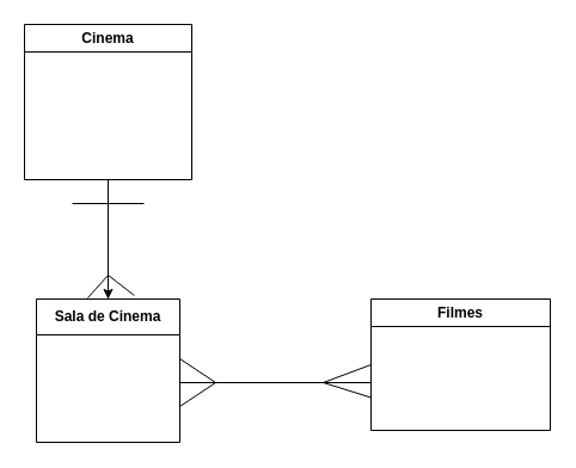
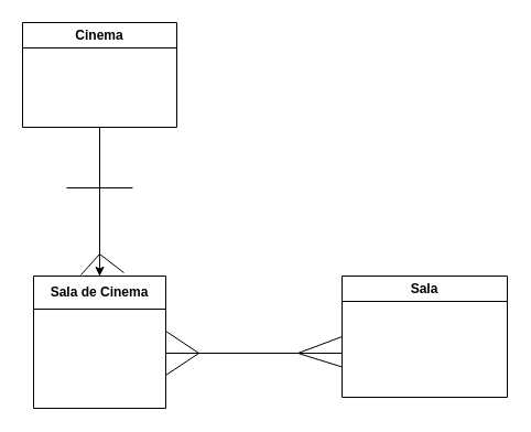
  <mxCell id="0" />
  <mxCell id="1" parent="0" />
- <mxCell id="2" value="Cinema" style="swimlane;whiteSpace=wrap;html=1;" vertex="1" parent="1"><mxGeometry x="20" y="20" width="140" height="130" as="geometry" /></mxCell>
+ <mxCell id="2" value="Cinema" style="swimlane;whiteSpace=wrap;html=1;" vertex="1" parent="1"><mxGeometry x="20" y="20" width="140" height="95" as="geometry" /></mxCell>
  <mxCell id="3" style="edgeStyle=orthogonalEdgeStyle;rounded=0;orthogonalLoop=1;jettySize=auto;html=1;" edge="1" parent="1" source="4"><mxGeometry relative="1" as="geometry"><mxPoint x="90" y="250" as="targetPoint" /></mxGeometry></mxCell>
  <mxCell id="4" value="Sala de Cinema" style="swimlane;whiteSpace=wrap;html=1;startSize=30;" vertex="1" parent="1"><mxGeometry x="30" y="250" width="120" height="120" as="geometry" /></mxCell>
  <mxCell id="5" value="" style="endArrow=none;html=1;rounded=0;entryX=0.5;entryY=1;entryDx=0;entryDy=0;" edge="1" parent="1" target="2"><mxGeometry width="50" height="50" relative="1" as="geometry"><mxPoint x="90" y="240" as="sourcePoint" /><mxPoint x="240" y="220" as="targetPoint" /></mxGeometry></mxCell>
  <mxCell id="6" value="" style="endArrow=none;html=1;rounded=0;" edge="1" parent="1"><mxGeometry width="50" height="50" relative="1" as="geometry"><mxPoint x="120" y="170" as="sourcePoint" /><mxPoint x="60" y="170" as="targetPoint" /><Array as="points"><mxPoint x="90" y="170" /></Array></mxGeometry></mxCell>
  <mxCell id="7" value="" style="endArrow=none;html=1;rounded=0;exitX=0.358;exitY=-0.008;exitDx=0;exitDy=0;exitPerimeter=0;entryX=0.683;entryY=-0.025;entryDx=0;entryDy=0;entryPerimeter=0;" edge="1" parent="1" source="4" target="4"><mxGeometry width="50" height="50" relative="1" as="geometry"><mxPoint x="190" y="270" as="sourcePoint" /><mxPoint x="240" y="220" as="targetPoint" /><Array as="points"><mxPoint x="90" y="230" /></Array></mxGeometry></mxCell>
- <mxCell id="8" value="Filmes" style="swimlane;whiteSpace=wrap;html=1;" vertex="1" parent="1"><mxGeometry x="310" y="250" width="150" height="110" as="geometry" /></mxCell>
+ <mxCell id="8" value="Sala" style="swimlane;whiteSpace=wrap;html=1;" vertex="1" parent="1"><mxGeometry x="310" y="250" width="150" height="110" as="geometry" /></mxCell>
  <mxCell id="9" value="" style="endArrow=none;html=1;rounded=0;" edge="1" parent="1"><mxGeometry width="50" height="50" relative="1" as="geometry"><mxPoint x="150" y="320" as="sourcePoint" /><mxPoint x="310" y="320" as="targetPoint" /></mxGeometry></mxCell>
  <mxCell id="10" value="" style="endArrow=none;html=1;rounded=0;entryX=1;entryY=0.75;entryDx=0;entryDy=0;" edge="1" parent="1" target="4"><mxGeometry width="50" height="50" relative="1" as="geometry"><mxPoint x="150" y="300" as="sourcePoint" /><mxPoint x="240" y="220" as="targetPoint" /><Array as="points"><mxPoint x="180" y="320" /></Array></mxGeometry></mxCell>
  <mxCell id="11" value="" style="endArrow=none;html=1;rounded=0;exitX=0;exitY=0.5;exitDx=0;exitDy=0;entryX=0;entryY=0.75;entryDx=0;entryDy=0;" edge="1" parent="1" source="8" target="8"><mxGeometry width="50" height="50" relative="1" as="geometry"><mxPoint x="190" y="270" as="sourcePoint" /><mxPoint x="240" y="220" as="targetPoint" /><Array as="points"><mxPoint x="270" y="320" /></Array></mxGeometry></mxCell>
